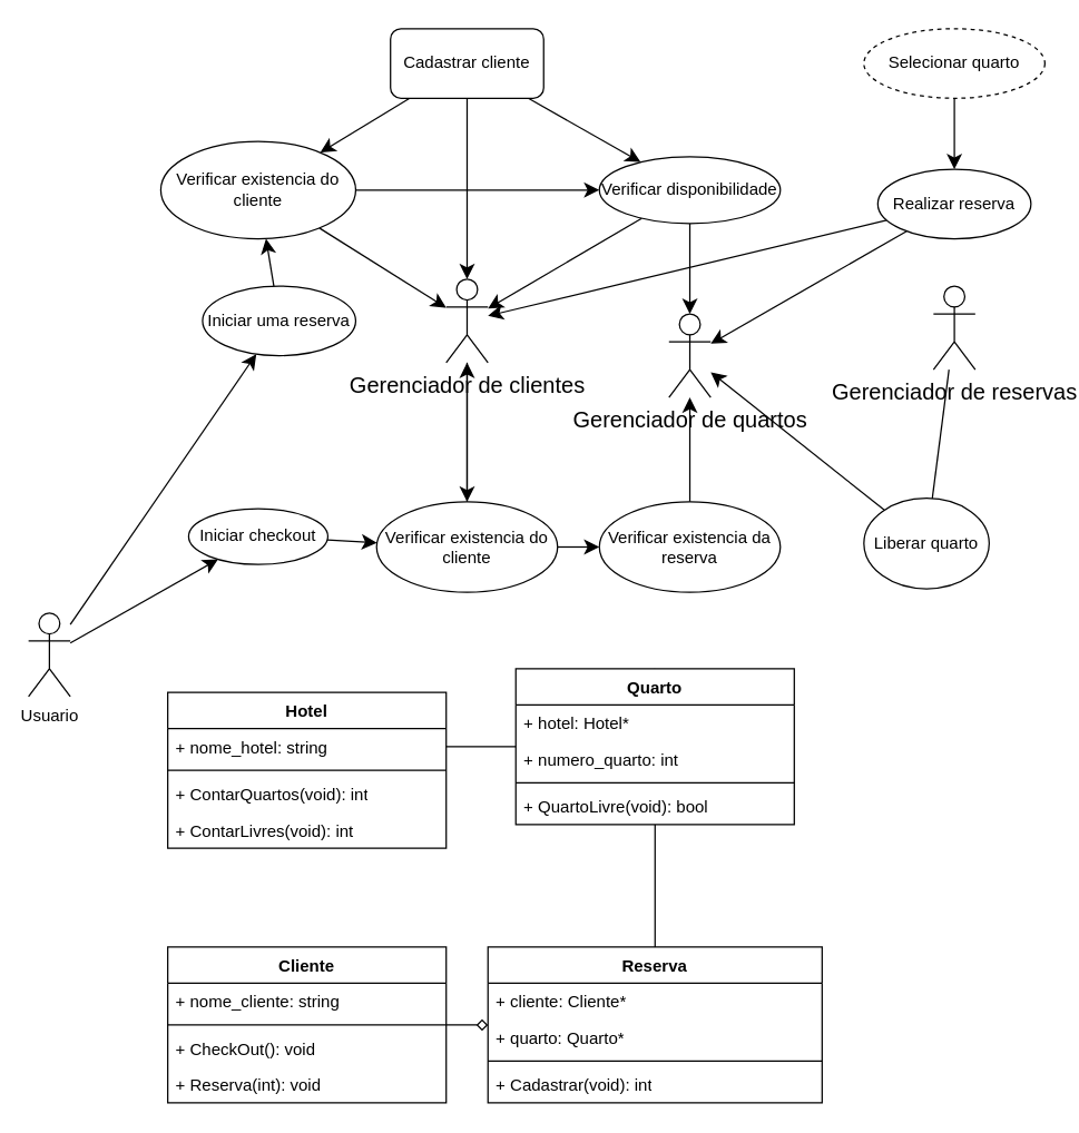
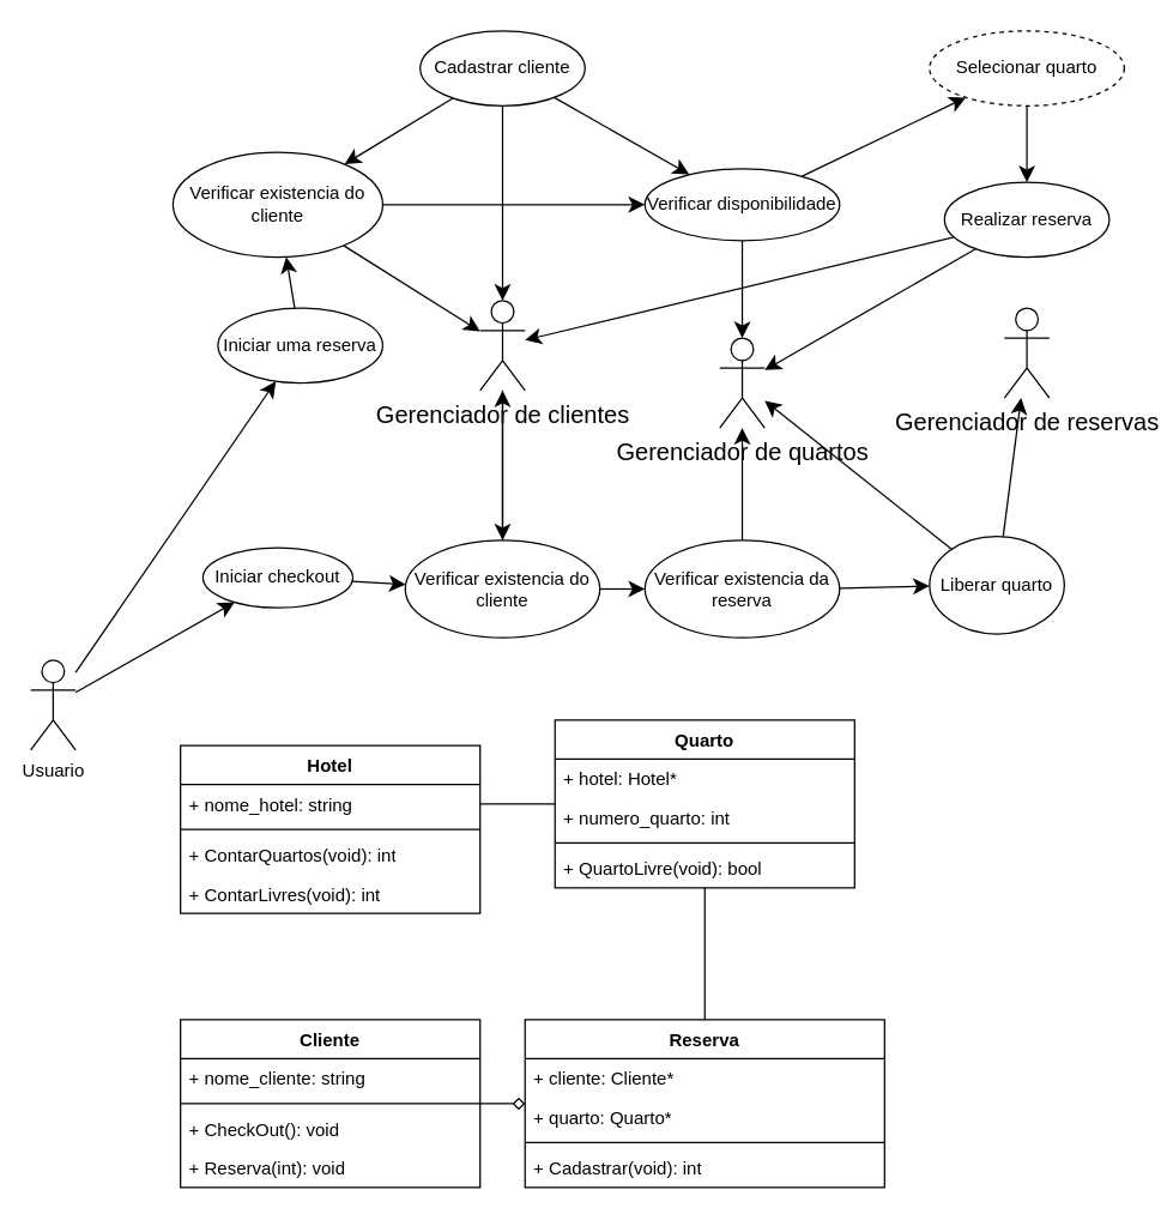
  <mxCell id="0" />
  <mxCell id="1" parent="0" />
  <mxCell id="2" value="Hotel" style="swimlane;fontStyle=1;align=center;verticalAlign=top;childLayout=stackLayout;horizontal=1;startSize=26;horizontalStack=0;resizeParent=1;resizeParentMax=0;resizeLast=0;collapsible=1;marginBottom=0;whiteSpace=wrap;html=1;fontSize=12;" vertex="1" parent="1"><mxGeometry x="120" y="497" width="200" height="112" as="geometry" /></mxCell>
  <mxCell id="3" value="+ nome_hotel: string" style="text;strokeColor=none;fillColor=none;align=left;verticalAlign=top;spacingLeft=4;spacingRight=4;overflow=hidden;rotatable=0;points=[[0,0.5],[1,0.5]];portConstraint=eastwest;whiteSpace=wrap;html=1;fontSize=12;" vertex="1" parent="2"><mxGeometry y="26" width="200" height="26" as="geometry" /></mxCell>
  <mxCell id="4" value="" style="line;strokeWidth=1;fillColor=none;align=left;verticalAlign=middle;spacingTop=-1;spacingLeft=3;spacingRight=3;rotatable=0;labelPosition=right;points=[];portConstraint=eastwest;strokeColor=inherit;fontSize=12;" vertex="1" parent="2"><mxGeometry y="52" width="200" height="8" as="geometry" /></mxCell>
  <mxCell id="5" value="+ ContarQuartos(void): int" style="text;strokeColor=none;fillColor=none;align=left;verticalAlign=top;spacingLeft=4;spacingRight=4;overflow=hidden;rotatable=0;points=[[0,0.5],[1,0.5]];portConstraint=eastwest;whiteSpace=wrap;html=1;fontSize=12;" vertex="1" parent="2"><mxGeometry y="60" width="200" height="26" as="geometry" /></mxCell>
  <mxCell id="6" value="+ ContarLivres(void): int" style="text;strokeColor=none;fillColor=none;align=left;verticalAlign=top;spacingLeft=4;spacingRight=4;overflow=hidden;rotatable=0;points=[[0,0.5],[1,0.5]];portConstraint=eastwest;whiteSpace=wrap;html=1;fontSize=12;" vertex="1" parent="2"><mxGeometry y="86" width="200" height="26" as="geometry" /></mxCell>
  <mxCell id="7" style="edgeStyle=none;curved=1;rounded=0;orthogonalLoop=1;jettySize=auto;html=1;exitX=0.5;exitY=0;exitDx=0;exitDy=0;fontSize=12;startSize=8;endSize=8;" edge="1" parent="1" source="9"><mxGeometry relative="1" as="geometry"><mxPoint x="464" y="504" as="targetPoint" /></mxGeometry></mxCell>
  <mxCell id="8" style="edgeStyle=orthogonalEdgeStyle;rounded=0;orthogonalLoop=1;jettySize=auto;html=1;fontSize=12;endArrow=none;endFill=0;" edge="1" parent="1" source="9" target="20"><mxGeometry relative="1" as="geometry" /></mxCell>
  <mxCell id="9" value="Quarto" style="swimlane;fontStyle=1;align=center;verticalAlign=top;childLayout=stackLayout;horizontal=1;startSize=26;horizontalStack=0;resizeParent=1;resizeParentMax=0;resizeLast=0;collapsible=1;marginBottom=0;whiteSpace=wrap;html=1;fontSize=12;" vertex="1" parent="1"><mxGeometry x="370" y="480" width="200" height="112" as="geometry" /></mxCell>
  <mxCell id="10" value="+ hotel: Hotel*" style="text;strokeColor=none;fillColor=none;align=left;verticalAlign=top;spacingLeft=4;spacingRight=4;overflow=hidden;rotatable=0;points=[[0,0.5],[1,0.5]];portConstraint=eastwest;whiteSpace=wrap;html=1;fontSize=12;" vertex="1" parent="9"><mxGeometry y="26" width="200" height="26" as="geometry" /></mxCell>
  <mxCell id="11" value="+ numero_quarto: int" style="text;strokeColor=none;fillColor=none;align=left;verticalAlign=top;spacingLeft=4;spacingRight=4;overflow=hidden;rotatable=0;points=[[0,0.5],[1,0.5]];portConstraint=eastwest;whiteSpace=wrap;html=1;fontSize=12;" vertex="1" parent="9"><mxGeometry y="52" width="200" height="26" as="geometry" /></mxCell>
  <mxCell id="12" value="" style="line;strokeWidth=1;fillColor=none;align=left;verticalAlign=middle;spacingTop=-1;spacingLeft=3;spacingRight=3;rotatable=0;labelPosition=right;points=[];portConstraint=eastwest;strokeColor=inherit;fontSize=12;" vertex="1" parent="9"><mxGeometry y="78" width="200" height="8" as="geometry" /></mxCell>
  <mxCell id="13" value="+ QuartoLivre(void): bool" style="text;strokeColor=none;fillColor=none;align=left;verticalAlign=top;spacingLeft=4;spacingRight=4;overflow=hidden;rotatable=0;points=[[0,0.5],[1,0.5]];portConstraint=eastwest;whiteSpace=wrap;html=1;fontSize=12;" vertex="1" parent="9"><mxGeometry y="86" width="200" height="26" as="geometry" /></mxCell>
  <mxCell id="14" style="edgeStyle=orthogonalEdgeStyle;rounded=0;orthogonalLoop=1;jettySize=auto;html=1;fontSize=12;endArrow=diamond;endFill=0;" edge="1" parent="1" source="15" target="20"><mxGeometry relative="1" as="geometry" /></mxCell>
  <mxCell id="15" value="Cliente" style="swimlane;fontStyle=1;align=center;verticalAlign=top;childLayout=stackLayout;horizontal=1;startSize=26;horizontalStack=0;resizeParent=1;resizeParentMax=0;resizeLast=0;collapsible=1;marginBottom=0;whiteSpace=wrap;html=1;fontSize=12;" vertex="1" parent="1"><mxGeometry x="120" y="680" width="200" height="112" as="geometry" /></mxCell>
  <mxCell id="16" value="+ nome_cliente: string" style="text;strokeColor=none;fillColor=none;align=left;verticalAlign=top;spacingLeft=4;spacingRight=4;overflow=hidden;rotatable=0;points=[[0,0.5],[1,0.5]];portConstraint=eastwest;whiteSpace=wrap;html=1;fontSize=12;" vertex="1" parent="15"><mxGeometry y="26" width="200" height="26" as="geometry" /></mxCell>
  <mxCell id="17" value="" style="line;strokeWidth=1;fillColor=none;align=left;verticalAlign=middle;spacingTop=-1;spacingLeft=3;spacingRight=3;rotatable=0;labelPosition=right;points=[];portConstraint=eastwest;strokeColor=inherit;fontSize=12;" vertex="1" parent="15"><mxGeometry y="52" width="200" height="8" as="geometry" /></mxCell>
  <mxCell id="18" value="+ CheckOut(): void" style="text;strokeColor=none;fillColor=none;align=left;verticalAlign=top;spacingLeft=4;spacingRight=4;overflow=hidden;rotatable=0;points=[[0,0.5],[1,0.5]];portConstraint=eastwest;whiteSpace=wrap;html=1;fontSize=12;" vertex="1" parent="15"><mxGeometry y="60" width="200" height="26" as="geometry" /></mxCell>
  <mxCell id="19" value="+ Reserva(int): void" style="text;strokeColor=none;fillColor=none;align=left;verticalAlign=top;spacingLeft=4;spacingRight=4;overflow=hidden;rotatable=0;points=[[0,0.5],[1,0.5]];portConstraint=eastwest;whiteSpace=wrap;html=1;fontSize=12;" vertex="1" parent="15"><mxGeometry y="86" width="200" height="26" as="geometry" /></mxCell>
  <mxCell id="20" value="Reserva" style="swimlane;fontStyle=1;align=center;verticalAlign=top;childLayout=stackLayout;horizontal=1;startSize=26;horizontalStack=0;resizeParent=1;resizeParentMax=0;resizeLast=0;collapsible=1;marginBottom=0;whiteSpace=wrap;html=1;fontSize=12;" vertex="1" parent="1"><mxGeometry x="350" y="680" width="240" height="112" as="geometry"><mxRectangle x="320" y="310" width="100" height="30" as="alternateBounds" /></mxGeometry></mxCell>
  <mxCell id="21" value="+ cliente: Cliente*" style="text;strokeColor=none;fillColor=none;align=left;verticalAlign=top;spacingLeft=4;spacingRight=4;overflow=hidden;rotatable=0;points=[[0,0.5],[1,0.5]];portConstraint=eastwest;whiteSpace=wrap;html=1;fontSize=12;" vertex="1" parent="20"><mxGeometry y="26" width="240" height="26" as="geometry" /></mxCell>
  <mxCell id="22" value="+ quarto: Quarto*" style="text;strokeColor=none;fillColor=none;align=left;verticalAlign=top;spacingLeft=4;spacingRight=4;overflow=hidden;rotatable=0;points=[[0,0.5],[1,0.5]];portConstraint=eastwest;whiteSpace=wrap;html=1;fontSize=12;" vertex="1" parent="20"><mxGeometry y="52" width="240" height="26" as="geometry" /></mxCell>
  <mxCell id="23" value="" style="line;strokeWidth=1;fillColor=none;align=left;verticalAlign=middle;spacingTop=-1;spacingLeft=3;spacingRight=3;rotatable=0;labelPosition=right;points=[];portConstraint=eastwest;strokeColor=inherit;fontSize=12;" vertex="1" parent="20"><mxGeometry y="78" width="240" height="8" as="geometry" /></mxCell>
  <mxCell id="24" value="+ Cadastrar(void): int" style="text;strokeColor=none;fillColor=none;align=left;verticalAlign=top;spacingLeft=4;spacingRight=4;overflow=hidden;rotatable=0;points=[[0,0.5],[1,0.5]];portConstraint=eastwest;whiteSpace=wrap;html=1;fontSize=12;" vertex="1" parent="20"><mxGeometry y="86" width="240" height="26" as="geometry" /></mxCell>
  <mxCell id="25" style="edgeStyle=orthogonalEdgeStyle;rounded=0;orthogonalLoop=1;jettySize=auto;html=1;fontSize=12;endArrow=none;endFill=0;" edge="1" parent="1" source="3" target="9"><mxGeometry relative="1" as="geometry" /></mxCell>
  <mxCell id="26" style="edgeStyle=none;curved=1;rounded=0;orthogonalLoop=1;jettySize=auto;html=1;fontSize=12;startSize=8;endSize=8;" edge="1" parent="1" source="28" target="30"><mxGeometry relative="1" as="geometry" /></mxCell>
  <mxCell id="27" style="edgeStyle=none;curved=1;rounded=0;orthogonalLoop=1;jettySize=auto;html=1;fontSize=12;startSize=8;endSize=8;" edge="1" parent="1" source="28" target="37"><mxGeometry relative="1" as="geometry" /></mxCell>
  <mxCell id="28" value="Usuario" style="shape=umlActor;verticalLabelPosition=bottom;verticalAlign=top;html=1;fontSize=12;" vertex="1" parent="1"><mxGeometry x="20" y="440" width="30" height="60" as="geometry" /></mxCell>
  <mxCell id="29" style="edgeStyle=none;curved=1;rounded=0;orthogonalLoop=1;jettySize=auto;html=1;fontSize=12;startSize=8;endSize=8;" edge="1" parent="1" source="30" target="40"><mxGeometry relative="1" as="geometry" /></mxCell>
  <mxCell id="30" value="Iniciar uma reserva" style="ellipse;whiteSpace=wrap;html=1;fontSize=12;" vertex="1" parent="1"><mxGeometry x="145" y="205" width="110" height="50" as="geometry" /></mxCell>
  <mxCell id="31" style="edgeStyle=none;curved=1;rounded=0;orthogonalLoop=1;jettySize=auto;html=1;fontSize=12;startSize=8;endSize=8;" edge="1" parent="1" source="32" target="47"><mxGeometry relative="1" as="geometry" /></mxCell>
  <mxCell id="32" value="Selecionar quarto" style="ellipse;whiteSpace=wrap;html=1;fontSize=12;dashed=1;" vertex="1" parent="1"><mxGeometry x="620" y="20" width="130" height="50" as="geometry" /></mxCell>
  <mxCell id="33" style="edgeStyle=none;curved=1;rounded=0;orthogonalLoop=1;jettySize=auto;html=1;fontSize=12;startSize=8;endSize=8;" edge="1" parent="1" source="34" target="59"><mxGeometry relative="1" as="geometry"><mxPoint x="520" y="190" as="targetPoint" /></mxGeometry></mxCell>
  <mxCell id="34" value="&lt;font style=&quot;font-size: 12px;&quot;&gt;Verificar disponibilidade&lt;/font&gt;" style="ellipse;whiteSpace=wrap;html=1;fontSize=12;" vertex="1" parent="1"><mxGeometry x="430" y="112" width="130" height="48" as="geometry" /></mxCell>
- <mxCell id="35" style="edgeStyle=none;curved=1;rounded=0;orthogonalLoop=1;jettySize=auto;html=1;fontSize=12;startSize=8;endSize=8;" edge="1" parent="1" source="34" target="58"><mxGeometry relative="1" as="geometry" /></mxCell>
+ <mxCell id="35" style="edgeStyle=none;curved=1;rounded=0;orthogonalLoop=1;jettySize=auto;html=1;fontSize=12;startSize=8;endSize=8;" edge="1" parent="1" source="34" target="32"><mxGeometry relative="1" as="geometry" /></mxCell>
  <mxCell id="36" style="edgeStyle=none;curved=1;rounded=0;orthogonalLoop=1;jettySize=auto;html=1;fontSize=12;startSize=8;endSize=8;" edge="1" parent="1" source="37" target="50"><mxGeometry relative="1" as="geometry" /></mxCell>
  <mxCell id="37" value="Iniciar checkout" style="ellipse;whiteSpace=wrap;html=1;fontSize=12;" vertex="1" parent="1"><mxGeometry x="135" y="365" width="100" height="40" as="geometry" /></mxCell>
  <mxCell id="38" style="edgeStyle=none;curved=1;rounded=0;orthogonalLoop=1;jettySize=auto;html=1;fontSize=12;startSize=8;endSize=8;" edge="1" parent="1" source="40" target="34"><mxGeometry relative="1" as="geometry" /></mxCell>
  <mxCell id="39" style="edgeStyle=none;curved=1;rounded=0;orthogonalLoop=1;jettySize=auto;html=1;fontSize=12;startSize=8;endSize=8;" edge="1" parent="1" source="40" target="58"><mxGeometry relative="1" as="geometry" /></mxCell>
  <mxCell id="40" value="Verificar existencia do cliente" style="ellipse;whiteSpace=wrap;html=1;fontSize=12;" vertex="1" parent="1"><mxGeometry x="115" y="101" width="140" height="70" as="geometry" /></mxCell>
  <mxCell id="41" style="edgeStyle=none;curved=1;rounded=0;orthogonalLoop=1;jettySize=auto;html=1;fontSize=12;startSize=8;endSize=8;" edge="1" parent="1" source="44" target="40"><mxGeometry relative="1" as="geometry" /></mxCell>
  <mxCell id="42" style="edgeStyle=none;curved=1;rounded=0;orthogonalLoop=1;jettySize=auto;html=1;fontSize=12;startSize=8;endSize=8;" edge="1" parent="1" source="44" target="34"><mxGeometry relative="1" as="geometry" /></mxCell>
  <mxCell id="43" style="edgeStyle=none;curved=1;rounded=0;orthogonalLoop=1;jettySize=auto;html=1;fontSize=12;startSize=8;endSize=8;" edge="1" parent="1" source="44" target="58"><mxGeometry relative="1" as="geometry" /></mxCell>
- <mxCell id="44" value="Cadastrar cliente" style="whiteSpace=wrap;html=1;fontSize=12;rounded=1;" vertex="1" parent="1"><mxGeometry x="280" y="20" width="110" height="50" as="geometry" /></mxCell>
+ <mxCell id="44" value="Cadastrar cliente" style="ellipse;whiteSpace=wrap;html=1;fontSize=12;" vertex="1" parent="1"><mxGeometry x="280" y="20" width="110" height="50" as="geometry" /></mxCell>
  <mxCell id="45" style="edgeStyle=none;curved=1;rounded=0;orthogonalLoop=1;jettySize=auto;html=1;fontSize=12;startSize=8;endSize=8;" edge="1" parent="1" source="47" target="58"><mxGeometry relative="1" as="geometry" /></mxCell>
  <mxCell id="46" style="edgeStyle=none;curved=1;rounded=0;orthogonalLoop=1;jettySize=auto;html=1;fontSize=12;startSize=8;endSize=8;" edge="1" parent="1" source="47" target="59"><mxGeometry relative="1" as="geometry" /></mxCell>
  <mxCell id="47" value="Realizar reserva" style="ellipse;whiteSpace=wrap;html=1;fontSize=12;" vertex="1" parent="1"><mxGeometry x="630" y="121" width="110" height="50" as="geometry" /></mxCell>
  <mxCell id="48" style="edgeStyle=none;curved=1;rounded=0;orthogonalLoop=1;jettySize=auto;html=1;fontSize=12;startSize=8;endSize=8;" edge="1" parent="1" source="50" target="53"><mxGeometry relative="1" as="geometry" /></mxCell>
  <mxCell id="49" style="edgeStyle=none;curved=1;rounded=0;orthogonalLoop=1;jettySize=auto;html=1;fontSize=12;startSize=8;endSize=8;" edge="1" parent="1" source="50" target="58"><mxGeometry relative="1" as="geometry" /></mxCell>
  <mxCell id="50" value="Verificar existencia do cliente" style="ellipse;whiteSpace=wrap;html=1;fontSize=12;" vertex="1" parent="1"><mxGeometry x="270" y="360" width="130" height="65" as="geometry" /></mxCell>
+ <mxCell id="51" style="edgeStyle=none;curved=1;rounded=0;orthogonalLoop=1;jettySize=auto;html=1;fontSize=12;startSize=8;endSize=8;" edge="1" parent="1" source="53" target="56"><mxGeometry relative="1" as="geometry" /></mxCell>
  <mxCell id="52" style="edgeStyle=none;curved=1;rounded=0;orthogonalLoop=1;jettySize=auto;html=1;fontSize=12;startSize=8;endSize=8;" edge="1" parent="1" source="53" target="59"><mxGeometry relative="1" as="geometry" /></mxCell>
  <mxCell id="53" value="Verificar existencia da reserva" style="ellipse;whiteSpace=wrap;html=1;fontSize=12;" vertex="1" parent="1"><mxGeometry x="430" y="360" width="130" height="65" as="geometry" /></mxCell>
- <mxCell id="54" style="edgeStyle=none;curved=1;rounded=0;orthogonalLoop=1;jettySize=auto;html=1;fontSize=12;startSize=8;endSize=8;endArrow=none;" edge="1" parent="1" source="56" target="60"><mxGeometry relative="1" as="geometry" /></mxCell>
+ <mxCell id="54" style="edgeStyle=none;curved=1;rounded=0;orthogonalLoop=1;jettySize=auto;html=1;fontSize=12;startSize=8;endSize=8;" edge="1" parent="1" source="56" target="60"><mxGeometry relative="1" as="geometry" /></mxCell>
  <mxCell id="55" style="edgeStyle=none;curved=1;rounded=0;orthogonalLoop=1;jettySize=auto;html=1;fontSize=12;startSize=8;endSize=8;" edge="1" parent="1" source="56" target="59"><mxGeometry relative="1" as="geometry" /></mxCell>
  <mxCell id="56" value="Liberar quarto" style="ellipse;whiteSpace=wrap;html=1;fontSize=12;" vertex="1" parent="1"><mxGeometry x="620" y="357.5" width="90" height="65" as="geometry" /></mxCell>
  <mxCell id="57" value="" style="edgeStyle=none;curved=1;rounded=0;orthogonalLoop=1;jettySize=auto;html=1;fontSize=12;startSize=8;endSize=8;" edge="1" parent="1" source="58" target="50"><mxGeometry relative="1" as="geometry" /></mxCell>
  <mxCell id="58" value="Gerenciador&amp;nbsp;de clientes" style="shape=umlActor;verticalLabelPosition=bottom;verticalAlign=top;html=1;fontSize=16;" vertex="1" parent="1"><mxGeometry x="320" y="200" width="30" height="60" as="geometry" /></mxCell>
  <mxCell id="59" value="Gerenciador de quartos" style="shape=umlActor;verticalLabelPosition=bottom;verticalAlign=top;html=1;fontSize=16;" vertex="1" parent="1"><mxGeometry x="480" y="225" width="30" height="60" as="geometry" /></mxCell>
  <mxCell id="60" value="Gerenciador de reservas" style="shape=umlActor;verticalLabelPosition=bottom;verticalAlign=top;html=1;fontSize=16;" vertex="1" parent="1"><mxGeometry x="670" y="205" width="30" height="60" as="geometry" /></mxCell>
